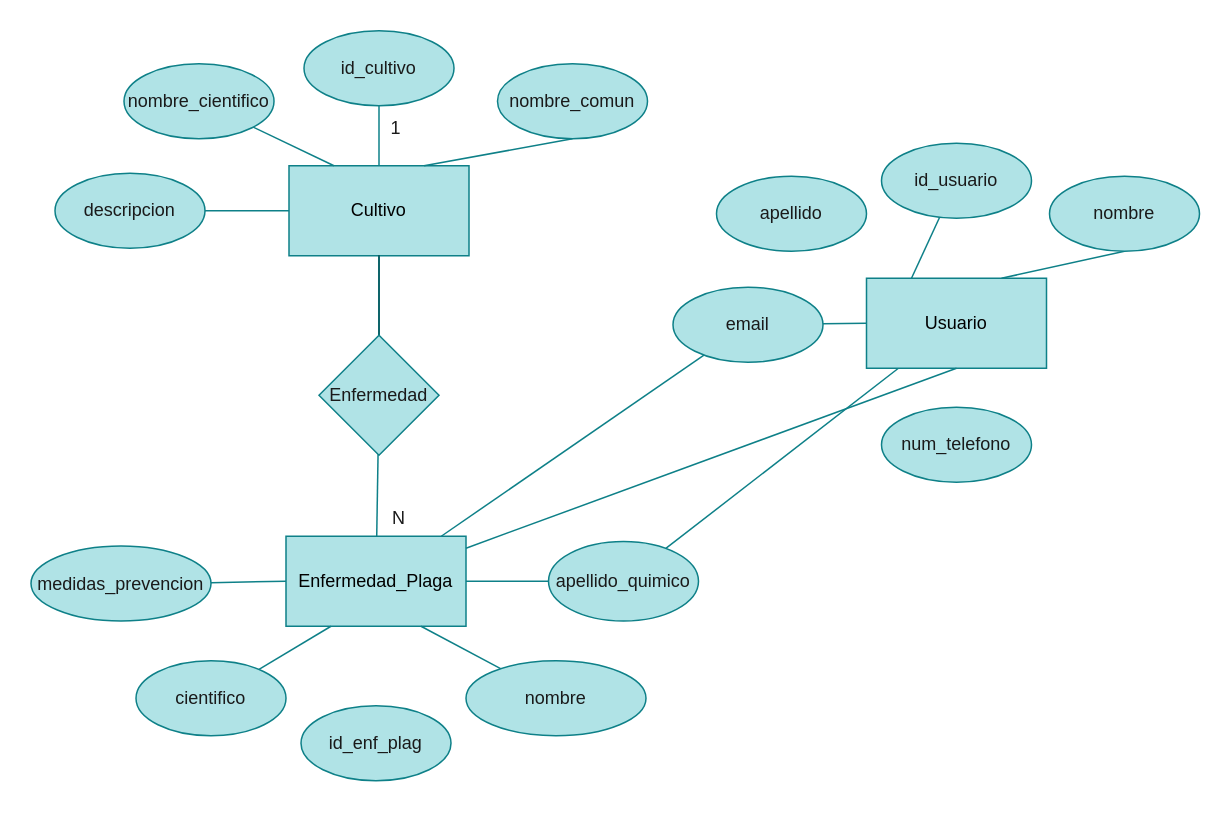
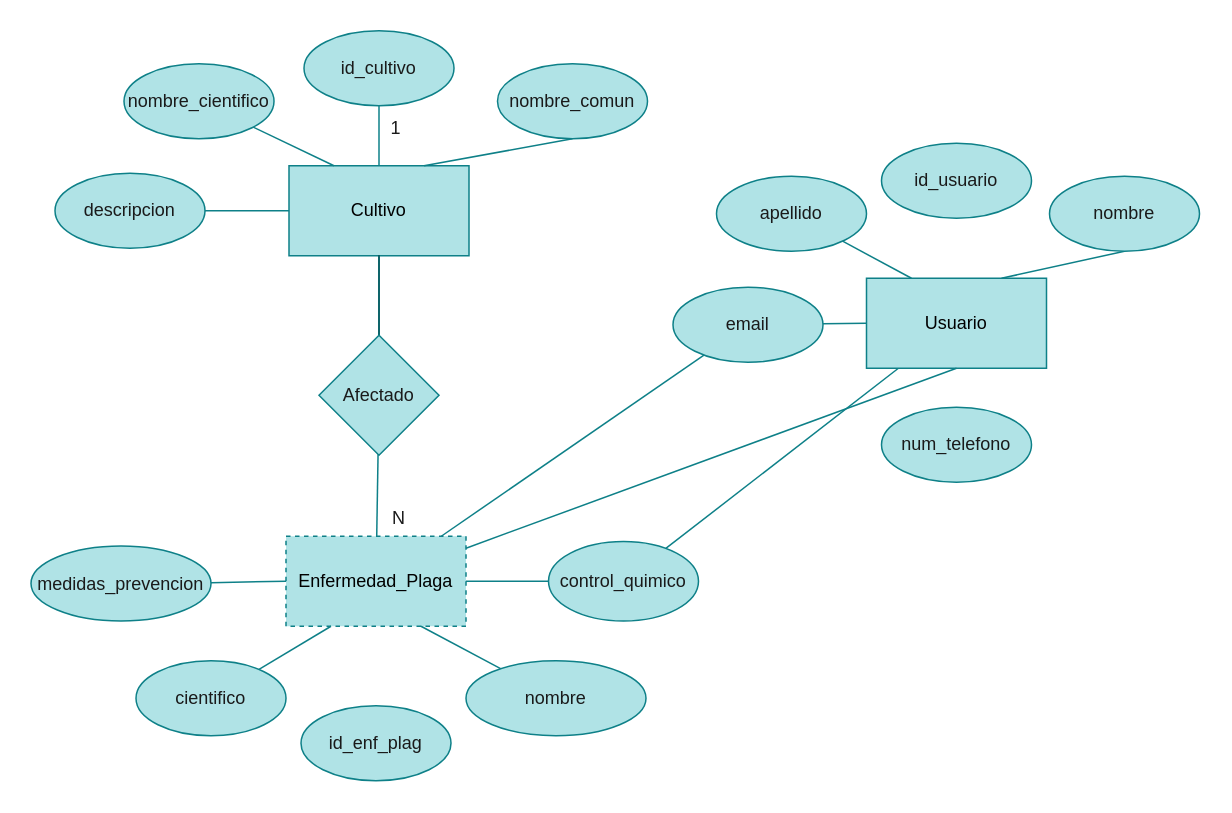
  <mxCell id="0" />
  <mxCell id="1" parent="0" />
  <mxCell id="2" value="" style="edgeStyle=none;html=1;fontColor=#1A1A1A;endArrow=none;endFill=0;fillColor=#b0e3e6;strokeColor=#0e8088;" parent="1" source="3" target="4" edge="1"><mxGeometry relative="1" as="geometry" /></mxCell>
  <mxCell id="3" value="&lt;font color=&quot;#000000&quot;&gt;Cultivo&lt;/font&gt;" style="whiteSpace=wrap;html=1;fillColor=#b0e3e6;strokeColor=#0e8088;" parent="1" vertex="1"><mxGeometry x="192" y="110" width="120" height="60" as="geometry" /></mxCell>
  <mxCell id="4" value="&lt;font color=&quot;#1a1a1a&quot;&gt;id_cultivo&lt;/font&gt;" style="ellipse;whiteSpace=wrap;html=1;fillColor=#b0e3e6;strokeColor=#0e8088;" parent="1" vertex="1"><mxGeometry x="202" y="20" width="100" height="50" as="geometry" /></mxCell>
  <mxCell id="5" value="" style="edgeStyle=none;html=1;fontColor=#1A1A1A;endArrow=none;endFill=0;fillColor=#b0e3e6;strokeColor=#0e8088;exitX=0.75;exitY=0;exitDx=0;exitDy=0;entryX=0.5;entryY=1;entryDx=0;entryDy=0;" parent="1" source="3" target="6" edge="1"><mxGeometry relative="1" as="geometry"><mxPoint x="282" y="130" as="sourcePoint" /></mxGeometry></mxCell>
  <mxCell id="6" value="&lt;font color=&quot;#1a1a1a&quot;&gt;nombre_comun&lt;/font&gt;" style="ellipse;whiteSpace=wrap;html=1;fillColor=#b0e3e6;strokeColor=#0e8088;" parent="1" vertex="1"><mxGeometry x="331" y="42" width="100" height="50" as="geometry" /></mxCell>
  <mxCell id="7" value="" style="edgeStyle=none;html=1;fontColor=#1A1A1A;endArrow=none;endFill=0;fillColor=#b0e3e6;strokeColor=#0e8088;exitX=0.25;exitY=0;exitDx=0;exitDy=0;" parent="1" source="3" target="8" edge="1"><mxGeometry relative="1" as="geometry"><mxPoint x="132" y="110" as="sourcePoint" /></mxGeometry></mxCell>
  <mxCell id="8" value="&lt;font color=&quot;#1a1a1a&quot;&gt;nombre_cientifico&lt;/font&gt;" style="ellipse;whiteSpace=wrap;html=1;fillColor=#b0e3e6;strokeColor=#0e8088;" parent="1" vertex="1"><mxGeometry x="82" y="42" width="100" height="50" as="geometry" /></mxCell>
  <mxCell id="9" value="" style="edgeStyle=none;html=1;fontColor=#1A1A1A;endArrow=none;endFill=0;fillColor=#b0e3e6;strokeColor=#0e8088;exitX=0;exitY=0.5;exitDx=0;exitDy=0;" parent="1" source="3" target="10" edge="1"><mxGeometry relative="1" as="geometry"><mxPoint x="92" y="200" as="sourcePoint" /></mxGeometry></mxCell>
  <mxCell id="10" value="&lt;font color=&quot;#1a1a1a&quot;&gt;descripcion&lt;/font&gt;" style="ellipse;whiteSpace=wrap;html=1;fillColor=#b0e3e6;strokeColor=#0e8088;" parent="1" vertex="1"><mxGeometry x="36" y="115" width="100" height="50" as="geometry" /></mxCell>
  <mxCell id="11" value="" style="edgeStyle=none;html=1;fontColor=#1A1A1A;endArrow=none;endFill=0;fillColor=#b0e3e6;strokeColor=#0e8088;" parent="1" source="14" target="35" edge="1"><mxGeometry relative="1" as="geometry" /></mxCell>
  <mxCell id="12" value="" style="edgeStyle=none;html=1;fillColor=#b0e3e6;strokeColor=#0e8088;endArrow=none;endFill=0;" parent="1" source="14" target="22" edge="1"><mxGeometry relative="1" as="geometry" /></mxCell>
  <mxCell id="13" value="" style="edgeStyle=none;html=1;fontColor=#1A1A1A;endArrow=none;endFill=0;fillColor=#b0e3e6;strokeColor=#0e8088;" parent="1" source="14" target="25" edge="1"><mxGeometry relative="1" as="geometry" /></mxCell>
- <mxCell id="14" value="&lt;font color=&quot;#000000&quot;&gt;Enfermedad_Plaga&lt;/font&gt;" style="whiteSpace=wrap;html=1;fillColor=#b0e3e6;strokeColor=#0e8088;" parent="1" vertex="1"><mxGeometry x="190" y="357" width="120" height="60" as="geometry" /></mxCell>
+ <mxCell id="14" value="&lt;font color=&quot;#000000&quot;&gt;Enfermedad_Plaga&lt;/font&gt;" style="whiteSpace=wrap;html=1;fillColor=#b0e3e6;strokeColor=#0e8088;dashed=1;" parent="1" vertex="1"><mxGeometry x="190" y="357" width="120" height="60" as="geometry" /></mxCell>
  <mxCell id="15" value="&lt;font color=&quot;#1a1a1a&quot;&gt;id_enf_plag&lt;/font&gt;" style="ellipse;whiteSpace=wrap;html=1;fillColor=#b0e3e6;strokeColor=#0e8088;" parent="1" vertex="1"><mxGeometry x="200" y="470" width="100" height="50" as="geometry" /></mxCell>
  <mxCell id="16" value="" style="edgeStyle=none;html=1;fontColor=#1A1A1A;endArrow=none;endFill=0;fillColor=#b0e3e6;strokeColor=#0e8088;exitX=0.75;exitY=1;exitDx=0;exitDy=0;" parent="1" source="14" target="17" edge="1"><mxGeometry relative="1" as="geometry"><mxPoint x="370" y="367" as="sourcePoint" /></mxGeometry></mxCell>
  <mxCell id="17" value="&lt;font color=&quot;#1a1a1a&quot;&gt;nombre&lt;/font&gt;" style="ellipse;whiteSpace=wrap;html=1;fillColor=#b0e3e6;strokeColor=#0e8088;" parent="1" vertex="1"><mxGeometry x="310" y="440" width="120" height="50" as="geometry" /></mxCell>
  <mxCell id="18" value="" style="edgeStyle=none;html=1;fontColor=#1A1A1A;endArrow=none;endFill=0;fillColor=#b0e3e6;strokeColor=#0e8088;exitX=0.25;exitY=1;exitDx=0;exitDy=0;" parent="1" source="14" target="19" edge="1"><mxGeometry relative="1" as="geometry"><mxPoint x="250" y="404" as="sourcePoint" /></mxGeometry></mxCell>
  <mxCell id="19" value="&lt;font color=&quot;#1a1a1a&quot;&gt;cientifico&lt;/font&gt;" style="ellipse;whiteSpace=wrap;html=1;fillColor=#b0e3e6;strokeColor=#0e8088;" parent="1" vertex="1"><mxGeometry x="90" y="440" width="100" height="50" as="geometry" /></mxCell>
  <mxCell id="20" value="" style="edgeStyle=none;html=1;fontColor=#1A1A1A;endArrow=none;endFill=0;fillColor=#b0e3e6;strokeColor=#0e8088;exitX=0;exitY=0.5;exitDx=0;exitDy=0;" parent="1" source="14" target="21" edge="1"><mxGeometry relative="1" as="geometry"><mxPoint x="70" y="320" as="sourcePoint" /></mxGeometry></mxCell>
  <mxCell id="21" value="&lt;font color=&quot;#1a1a1a&quot;&gt;medidas_prevencion&lt;/font&gt;" style="ellipse;whiteSpace=wrap;html=1;fillColor=#b0e3e6;strokeColor=#0e8088;" parent="1" vertex="1"><mxGeometry x="20" y="363.5" width="120" height="50" as="geometry" /></mxCell>
- <mxCell id="22" value="&lt;font color=&quot;#1a1a1a&quot;&gt;apellido_quimico&lt;/font&gt;" style="ellipse;whiteSpace=wrap;html=1;fillColor=#b0e3e6;strokeColor=#0e8088;" parent="1" vertex="1"><mxGeometry x="365" y="360.5" width="100" height="53" as="geometry" /></mxCell>
+ <mxCell id="22" value="&lt;font color=&quot;#1a1a1a&quot;&gt;control_quimico&lt;/font&gt;" style="ellipse;whiteSpace=wrap;html=1;fillColor=#b0e3e6;strokeColor=#0e8088;" parent="1" vertex="1"><mxGeometry x="365" y="360.5" width="100" height="53" as="geometry" /></mxCell>
  <mxCell id="23" value="" style="edgeStyle=none;html=1;fontColor=#1A1A1A;endArrow=none;endFill=0;" parent="1" source="25" target="3" edge="1"><mxGeometry relative="1" as="geometry" /></mxCell>
  <mxCell id="24" value="" style="edgeStyle=none;html=1;fontColor=#1A1A1A;endArrow=none;endFill=0;" parent="1" source="25" target="3" edge="1"><mxGeometry relative="1" as="geometry" /></mxCell>
- <mxCell id="25" value="&lt;font color=&quot;#1a1a1a&quot;&gt;Enfermedad&lt;/font&gt;" style="rhombus;whiteSpace=wrap;html=1;fillColor=#b0e3e6;strokeColor=#0e8088;" parent="1" vertex="1"><mxGeometry x="212" y="223" width="80" height="80" as="geometry" /></mxCell>
+ <mxCell id="25" value="&lt;font color=&quot;#1a1a1a&quot;&gt;Afectado&lt;/font&gt;" style="rhombus;whiteSpace=wrap;html=1;fillColor=#b0e3e6;strokeColor=#0e8088;" parent="1" vertex="1"><mxGeometry x="212" y="223" width="80" height="80" as="geometry" /></mxCell>
  <mxCell id="26" value="" style="edgeStyle=none;html=1;fontColor=#1A1A1A;endArrow=none;endFill=0;fillColor=#b0e3e6;strokeColor=#0e8088;entryX=0.5;entryY=1;entryDx=0;entryDy=0;exitX=0.5;exitY=0;exitDx=0;exitDy=0;" parent="1" source="25" target="3" edge="1"><mxGeometry relative="1" as="geometry"><mxPoint x="252" y="225" as="sourcePoint" /><mxPoint x="363" y="256" as="targetPoint" /></mxGeometry></mxCell>
  <mxCell id="27" value="" style="edgeStyle=none;html=1;fontColor=#1A1A1A;endArrow=none;endFill=0;fillColor=#b0e3e6;strokeColor=#0e8088;" parent="1" source="28" target="22" edge="1"><mxGeometry relative="1" as="geometry" /></mxCell>
  <mxCell id="28" value="&lt;font color=&quot;#000000&quot;&gt;Usuario&lt;/font&gt;" style="whiteSpace=wrap;html=1;fillColor=#b0e3e6;strokeColor=#0e8088;" parent="1" vertex="1"><mxGeometry x="577" y="185" width="120" height="60" as="geometry" /></mxCell>
  <mxCell id="29" value="&lt;font color=&quot;#1a1a1a&quot;&gt;id_usuario&lt;/font&gt;" style="ellipse;whiteSpace=wrap;html=1;fillColor=#b0e3e6;strokeColor=#0e8088;" parent="1" vertex="1"><mxGeometry x="587" y="95" width="100" height="50" as="geometry" /></mxCell>
  <mxCell id="30" value="" style="edgeStyle=none;html=1;fontColor=#1A1A1A;endArrow=none;endFill=0;fillColor=#b0e3e6;strokeColor=#0e8088;exitX=0.75;exitY=0;exitDx=0;exitDy=0;entryX=0.5;entryY=1;entryDx=0;entryDy=0;" parent="1" source="28" target="31" edge="1"><mxGeometry relative="1" as="geometry"><mxPoint x="667" y="205" as="sourcePoint" /></mxGeometry></mxCell>
  <mxCell id="31" value="&lt;font color=&quot;#1a1a1a&quot;&gt;nombre&lt;/font&gt;" style="ellipse;whiteSpace=wrap;html=1;fillColor=#b0e3e6;strokeColor=#0e8088;" parent="1" vertex="1"><mxGeometry x="699" y="117" width="100" height="50" as="geometry" /></mxCell>
- <mxCell id="32" value="" style="edgeStyle=none;html=1;fontColor=#1A1A1A;endArrow=none;endFill=0;fillColor=#b0e3e6;strokeColor=#0e8088;exitX=0.25;exitY=0;exitDx=0;exitDy=0;" parent="1" source="28" target="29" edge="1"><mxGeometry relative="1" as="geometry"><mxPoint x="517" y="185" as="sourcePoint" /></mxGeometry></mxCell>
+ <mxCell id="32" value="" style="edgeStyle=none;html=1;fontColor=#1A1A1A;endArrow=none;endFill=0;fillColor=#b0e3e6;strokeColor=#0e8088;exitX=0.25;exitY=0;exitDx=0;exitDy=0;" parent="1" source="28" target="33" edge="1"><mxGeometry relative="1" as="geometry"><mxPoint x="517" y="185" as="sourcePoint" /></mxGeometry></mxCell>
  <mxCell id="33" value="&lt;font color=&quot;#1a1a1a&quot;&gt;apellido&lt;/font&gt;" style="ellipse;whiteSpace=wrap;html=1;fillColor=#b0e3e6;strokeColor=#0e8088;" parent="1" vertex="1"><mxGeometry x="477" y="117" width="100" height="50" as="geometry" /></mxCell>
  <mxCell id="34" value="" style="edgeStyle=none;html=1;fontColor=#1A1A1A;endArrow=none;endFill=0;fillColor=#b0e3e6;strokeColor=#0e8088;exitX=0;exitY=0.5;exitDx=0;exitDy=0;" parent="1" source="28" target="35" edge="1"><mxGeometry relative="1" as="geometry"><mxPoint x="477" y="275" as="sourcePoint" /></mxGeometry></mxCell>
  <mxCell id="35" value="&lt;font color=&quot;#1a1a1a&quot;&gt;email&lt;/font&gt;" style="ellipse;whiteSpace=wrap;html=1;fillColor=#b0e3e6;strokeColor=#0e8088;" parent="1" vertex="1"><mxGeometry x="448" y="191" width="100" height="50" as="geometry" /></mxCell>
  <mxCell id="36" value="" style="edgeStyle=none;html=1;fontColor=#1A1A1A;endArrow=none;endFill=0;fillColor=#b0e3e6;strokeColor=#0e8088;exitX=0.5;exitY=1;exitDx=0;exitDy=0;" parent="1" source="28" target="14" edge="1"><mxGeometry relative="1" as="geometry"><mxPoint x="684" y="332" as="sourcePoint" /></mxGeometry></mxCell>
  <mxCell id="37" value="&lt;font color=&quot;#1a1a1a&quot;&gt;num_telefono&lt;/font&gt;" style="ellipse;whiteSpace=wrap;html=1;fillColor=#b0e3e6;strokeColor=#0e8088;" parent="1" vertex="1"><mxGeometry x="587" y="271" width="100" height="50" as="geometry" /></mxCell>
  <mxCell id="38" value="1" style="text;html=1;align=center;verticalAlign=middle;resizable=0;points=[];autosize=1;strokeColor=none;fillColor=none;fontColor=#1A1A1A;" parent="1" vertex="1"><mxGeometry x="254" y="76" width="17" height="18" as="geometry" /></mxCell>
  <mxCell id="39" value="N" style="text;html=1;align=center;verticalAlign=middle;resizable=0;points=[];autosize=1;strokeColor=none;fillColor=none;fontColor=#1A1A1A;" parent="1" vertex="1"><mxGeometry x="255" y="336" width="19" height="18" as="geometry" /></mxCell>
